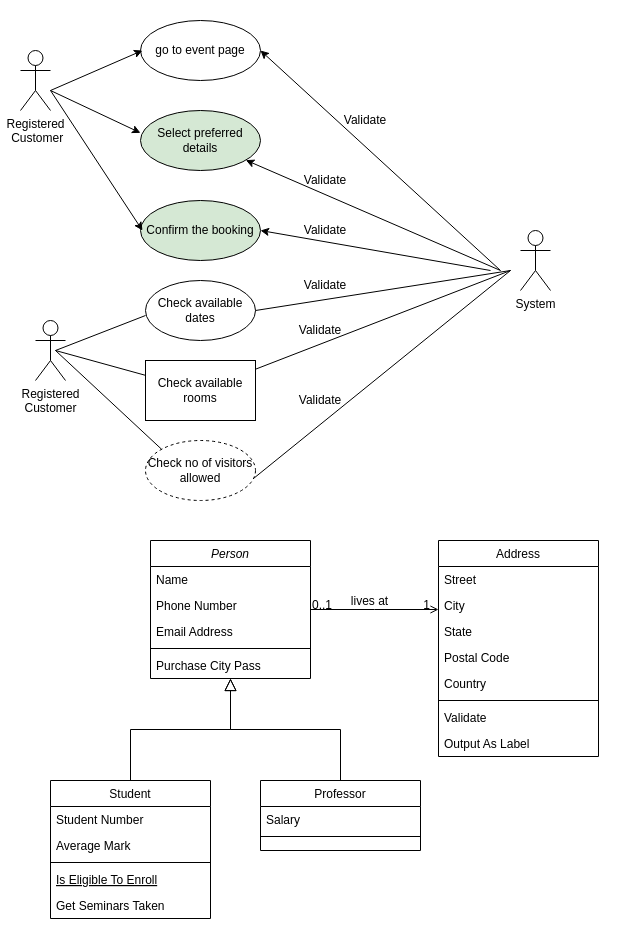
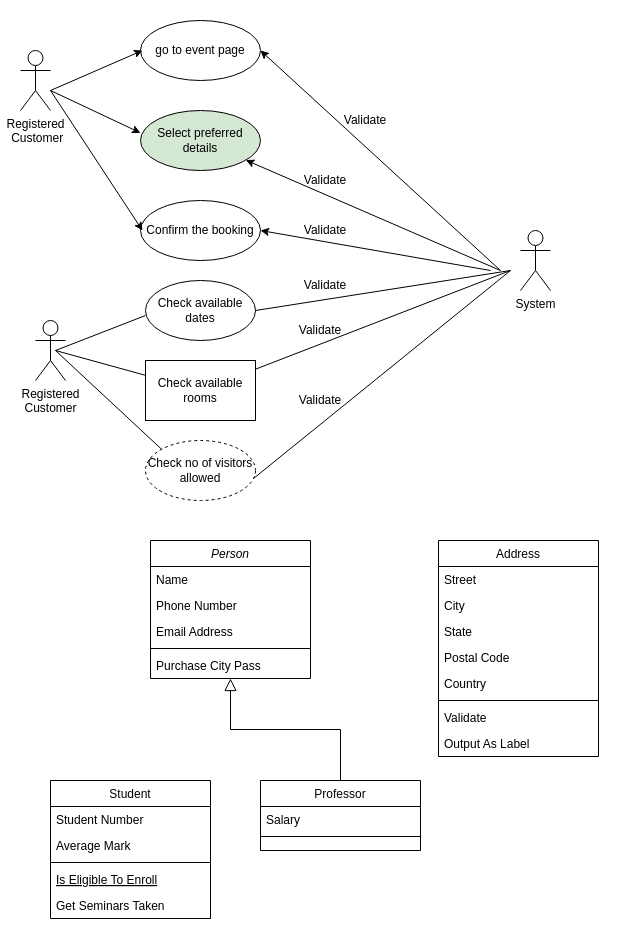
  <mxCell id="0" />
  <mxCell id="1" parent="0" />
  <mxCell id="2" value="Registered&lt;br&gt;&amp;nbsp;Customer&lt;br&gt;" style="shape=umlActor;verticalLabelPosition=bottom;verticalAlign=top;html=1;outlineConnect=0;" parent="1" vertex="1"><mxGeometry x="20" y="50" width="30" height="60" as="geometry" /></mxCell>
  <mxCell id="3" value="go to event page" style="ellipse;whiteSpace=wrap;html=1;" parent="1" vertex="1"><mxGeometry x="140" y="20" width="120" height="60" as="geometry" /></mxCell>
  <mxCell id="4" value="Select preferred details" style="ellipse;whiteSpace=wrap;html=1;fillColor=#d5e8d4;" parent="1" vertex="1"><mxGeometry x="140" y="110" width="120" height="60" as="geometry" /></mxCell>
- <mxCell id="5" value="Confirm the booking" style="ellipse;whiteSpace=wrap;html=1;fillColor=#d5e8d4;" parent="1" vertex="1"><mxGeometry x="140" y="200" width="120" height="60" as="geometry" /></mxCell>
+ <mxCell id="5" value="Confirm the booking" style="ellipse;whiteSpace=wrap;html=1;" parent="1" vertex="1"><mxGeometry x="140" y="200" width="120" height="60" as="geometry" /></mxCell>
  <mxCell id="6" value="System" style="shape=umlActor;verticalLabelPosition=bottom;verticalAlign=top;html=1;outlineConnect=0;" parent="1" vertex="1"><mxGeometry x="520" y="230" width="30" height="60" as="geometry" /></mxCell>
  <mxCell id="7" value="Validate" style="text;html=1;strokeColor=none;fillColor=none;align=center;verticalAlign=middle;whiteSpace=wrap;rounded=0;" parent="1" vertex="1"><mxGeometry x="345" y="110" width="40" height="20" as="geometry" /></mxCell>
  <mxCell id="8" value="Validate" style="text;html=1;strokeColor=none;fillColor=none;align=center;verticalAlign=middle;whiteSpace=wrap;rounded=0;" parent="1" vertex="1"><mxGeometry x="305" y="170" width="40" height="20" as="geometry" /></mxCell>
  <mxCell id="9" value="Validate" style="text;html=1;strokeColor=none;fillColor=none;align=center;verticalAlign=middle;whiteSpace=wrap;rounded=0;" parent="1" vertex="1"><mxGeometry x="305" y="220" width="40" height="20" as="geometry" /></mxCell>
  <mxCell id="10" value="" style="endArrow=classic;html=1;entryX=1;entryY=0.5;entryDx=0;entryDy=0;" parent="1" target="3" edge="1"><mxGeometry width="50" height="50" relative="1" as="geometry"><mxPoint x="500" y="270" as="sourcePoint" /><mxPoint x="260" y="230" as="targetPoint" /></mxGeometry></mxCell>
  <mxCell id="11" value="" style="endArrow=classic;html=1;entryX=1;entryY=0.5;entryDx=0;entryDy=0;" parent="1" target="5" edge="1"><mxGeometry width="50" height="50" relative="1" as="geometry"><mxPoint x="490" y="270" as="sourcePoint" /><mxPoint x="270" y="240" as="targetPoint" /></mxGeometry></mxCell>
  <mxCell id="12" value="" style="endArrow=classic;html=1;" parent="1" target="4" edge="1"><mxGeometry width="50" height="50" relative="1" as="geometry"><mxPoint x="500" y="270" as="sourcePoint" /><mxPoint x="280" y="250" as="targetPoint" /></mxGeometry></mxCell>
  <mxCell id="13" value="" style="endArrow=classic;html=1;entryX=1;entryY=0.5;entryDx=0;entryDy=0;" parent="1" edge="1"><mxGeometry width="50" height="50" relative="1" as="geometry"><mxPoint x="50" y="90" as="sourcePoint" /><mxPoint x="141.98" y="230" as="targetPoint" /></mxGeometry></mxCell>
  <mxCell id="14" value="" style="endArrow=classic;html=1;" parent="1" edge="1"><mxGeometry width="50" height="50" relative="1" as="geometry"><mxPoint x="50" y="90" as="sourcePoint" /><mxPoint x="140.004" y="132.365" as="targetPoint" /></mxGeometry></mxCell>
  <mxCell id="15" value="" style="endArrow=classic;html=1;entryX=1;entryY=0.5;entryDx=0;entryDy=0;" parent="1" edge="1"><mxGeometry width="50" height="50" relative="1" as="geometry"><mxPoint x="50" y="90" as="sourcePoint" /><mxPoint x="141.98" y="50" as="targetPoint" /></mxGeometry></mxCell>
  <mxCell id="16" value="Registered&lt;br&gt;Customer" style="shape=umlActor;verticalLabelPosition=bottom;verticalAlign=top;html=1;outlineConnect=0;" parent="1" vertex="1"><mxGeometry x="35" y="320" width="30" height="60" as="geometry" /></mxCell>
  <mxCell id="17" value="Check available dates" style="ellipse;whiteSpace=wrap;html=1;" parent="1" vertex="1"><mxGeometry x="145" y="280" width="110" height="60" as="geometry" /></mxCell>
  <mxCell id="18" value="Check available rooms" style="whiteSpace=wrap;html=1;rounded=0;" parent="1" vertex="1"><mxGeometry x="145" y="360" width="110" height="60" as="geometry" /></mxCell>
  <mxCell id="19" value="Check no of visitors allowed" style="ellipse;whiteSpace=wrap;html=1;dashed=1;" parent="1" vertex="1"><mxGeometry x="145" y="440" width="110" height="60" as="geometry" /></mxCell>
  <mxCell id="20" value="" style="endArrow=none;html=1;entryX=0;entryY=0.5;entryDx=0;entryDy=0;" parent="1" edge="1"><mxGeometry width="50" height="50" relative="1" as="geometry"><mxPoint x="55" y="350" as="sourcePoint" /><mxPoint x="145" y="315" as="targetPoint" /></mxGeometry></mxCell>
  <mxCell id="21" value="" style="endArrow=none;html=1;" parent="1" target="18" edge="1"><mxGeometry width="50" height="50" relative="1" as="geometry"><mxPoint x="55" y="350" as="sourcePoint" /><mxPoint x="145" y="315" as="targetPoint" /></mxGeometry></mxCell>
  <mxCell id="22" value="" style="endArrow=none;html=1;entryX=0;entryY=0;entryDx=0;entryDy=0;" parent="1" target="19" edge="1"><mxGeometry width="50" height="50" relative="1" as="geometry"><mxPoint x="55" y="350" as="sourcePoint" /><mxPoint x="165" y="330" as="targetPoint" /></mxGeometry></mxCell>
  <mxCell id="23" value="" style="endArrow=none;html=1;entryX=1;entryY=0.5;entryDx=0;entryDy=0;" parent="1" target="17" edge="1"><mxGeometry width="50" height="50" relative="1" as="geometry"><mxPoint x="510" y="270" as="sourcePoint" /><mxPoint x="382" y="320" as="targetPoint" /></mxGeometry></mxCell>
  <mxCell id="24" value="" style="endArrow=none;html=1;" parent="1" target="18" edge="1"><mxGeometry width="50" height="50" relative="1" as="geometry"><mxPoint x="510" y="270" as="sourcePoint" /><mxPoint x="387.92" y="381.461" as="targetPoint" /></mxGeometry></mxCell>
  <mxCell id="25" value="" style="endArrow=none;html=1;entryX=0.982;entryY=0.633;entryDx=0;entryDy=0;entryPerimeter=0;" parent="1" target="19" edge="1"><mxGeometry width="50" height="50" relative="1" as="geometry"><mxPoint x="510" y="270" as="sourcePoint" /><mxPoint x="398.109" y="453.787" as="targetPoint" /></mxGeometry></mxCell>
  <mxCell id="26" value="Validate" style="text;html=1;strokeColor=none;fillColor=none;align=center;verticalAlign=middle;whiteSpace=wrap;rounded=0;" parent="1" vertex="1"><mxGeometry x="300" y="390" width="40" height="20" as="geometry" /></mxCell>
  <mxCell id="27" value="Validate" style="text;html=1;strokeColor=none;fillColor=none;align=center;verticalAlign=middle;whiteSpace=wrap;rounded=0;" parent="1" vertex="1"><mxGeometry x="305" y="275" width="40" height="20" as="geometry" /></mxCell>
  <mxCell id="28" value="Validate" style="text;html=1;strokeColor=none;fillColor=none;align=center;verticalAlign=middle;whiteSpace=wrap;rounded=0;" parent="1" vertex="1"><mxGeometry x="300" y="320" width="40" height="20" as="geometry" /></mxCell>
  <mxCell id="29" value="Person" style="swimlane;fontStyle=2;align=center;verticalAlign=top;childLayout=stackLayout;horizontal=1;startSize=26;horizontalStack=0;resizeParent=1;resizeLast=0;collapsible=1;marginBottom=0;rounded=0;shadow=0;strokeWidth=1;" vertex="1" parent="1"><mxGeometry x="150" y="540" width="160" height="138" as="geometry"><mxRectangle x="230" y="140" width="160" height="26" as="alternateBounds" /></mxGeometry></mxCell>
  <mxCell id="30" value="Name" style="text;align=left;verticalAlign=top;spacingLeft=4;spacingRight=4;overflow=hidden;rotatable=0;points=[[0,0.5],[1,0.5]];portConstraint=eastwest;" vertex="1" parent="29"><mxGeometry y="26" width="160" height="26" as="geometry" /></mxCell>
  <mxCell id="31" value="Phone Number" style="text;align=left;verticalAlign=top;spacingLeft=4;spacingRight=4;overflow=hidden;rotatable=0;points=[[0,0.5],[1,0.5]];portConstraint=eastwest;rounded=0;shadow=0;html=0;" vertex="1" parent="29"><mxGeometry y="52" width="160" height="26" as="geometry" /></mxCell>
  <mxCell id="32" value="Email Address" style="text;align=left;verticalAlign=top;spacingLeft=4;spacingRight=4;overflow=hidden;rotatable=0;points=[[0,0.5],[1,0.5]];portConstraint=eastwest;rounded=0;shadow=0;html=0;" vertex="1" parent="29"><mxGeometry y="78" width="160" height="26" as="geometry" /></mxCell>
  <mxCell id="33" value="" style="line;html=1;strokeWidth=1;align=left;verticalAlign=middle;spacingTop=-1;spacingLeft=3;spacingRight=3;rotatable=0;labelPosition=right;points=[];portConstraint=eastwest;" vertex="1" parent="29"><mxGeometry y="104" width="160" height="8" as="geometry" /></mxCell>
  <mxCell id="34" value="Purchase City Pass" style="text;align=left;verticalAlign=top;spacingLeft=4;spacingRight=4;overflow=hidden;rotatable=0;points=[[0,0.5],[1,0.5]];portConstraint=eastwest;" vertex="1" parent="29"><mxGeometry y="112" width="160" height="26" as="geometry" /></mxCell>
  <mxCell id="35" value="Student" style="swimlane;fontStyle=0;align=center;verticalAlign=top;childLayout=stackLayout;horizontal=1;startSize=26;horizontalStack=0;resizeParent=1;resizeLast=0;collapsible=1;marginBottom=0;rounded=0;shadow=0;strokeWidth=1;" vertex="1" parent="1"><mxGeometry x="50" y="780" width="160" height="138" as="geometry"><mxRectangle x="130" y="380" width="160" height="26" as="alternateBounds" /></mxGeometry></mxCell>
  <mxCell id="36" value="Student Number" style="text;align=left;verticalAlign=top;spacingLeft=4;spacingRight=4;overflow=hidden;rotatable=0;points=[[0,0.5],[1,0.5]];portConstraint=eastwest;" vertex="1" parent="35"><mxGeometry y="26" width="160" height="26" as="geometry" /></mxCell>
  <mxCell id="37" value="Average Mark" style="text;align=left;verticalAlign=top;spacingLeft=4;spacingRight=4;overflow=hidden;rotatable=0;points=[[0,0.5],[1,0.5]];portConstraint=eastwest;rounded=0;shadow=0;html=0;" vertex="1" parent="35"><mxGeometry y="52" width="160" height="26" as="geometry" /></mxCell>
  <mxCell id="38" value="" style="line;html=1;strokeWidth=1;align=left;verticalAlign=middle;spacingTop=-1;spacingLeft=3;spacingRight=3;rotatable=0;labelPosition=right;points=[];portConstraint=eastwest;" vertex="1" parent="35"><mxGeometry y="78" width="160" height="8" as="geometry" /></mxCell>
  <mxCell id="39" value="Is Eligible To Enroll" style="text;align=left;verticalAlign=top;spacingLeft=4;spacingRight=4;overflow=hidden;rotatable=0;points=[[0,0.5],[1,0.5]];portConstraint=eastwest;fontStyle=4" vertex="1" parent="35"><mxGeometry y="86" width="160" height="26" as="geometry" /></mxCell>
  <mxCell id="40" value="Get Seminars Taken" style="text;align=left;verticalAlign=top;spacingLeft=4;spacingRight=4;overflow=hidden;rotatable=0;points=[[0,0.5],[1,0.5]];portConstraint=eastwest;" vertex="1" parent="35"><mxGeometry y="112" width="160" height="26" as="geometry" /></mxCell>
- <mxCell id="41" value="" style="endArrow=block;endSize=10;endFill=0;shadow=0;strokeWidth=1;rounded=0;edgeStyle=elbowEdgeStyle;elbow=vertical;" edge="1" parent="1" source="35" target="29"><mxGeometry width="160" relative="1" as="geometry"><mxPoint x="130" y="623" as="sourcePoint" /><mxPoint x="130" y="623" as="targetPoint" /></mxGeometry></mxCell>
  <mxCell id="42" value="Professor" style="swimlane;fontStyle=0;align=center;verticalAlign=top;childLayout=stackLayout;horizontal=1;startSize=26;horizontalStack=0;resizeParent=1;resizeLast=0;collapsible=1;marginBottom=0;rounded=0;shadow=0;strokeWidth=1;" vertex="1" parent="1"><mxGeometry x="260" y="780" width="160" height="70" as="geometry"><mxRectangle x="340" y="380" width="170" height="26" as="alternateBounds" /></mxGeometry></mxCell>
  <mxCell id="43" value="Salary" style="text;align=left;verticalAlign=top;spacingLeft=4;spacingRight=4;overflow=hidden;rotatable=0;points=[[0,0.5],[1,0.5]];portConstraint=eastwest;" vertex="1" parent="42"><mxGeometry y="26" width="160" height="26" as="geometry" /></mxCell>
  <mxCell id="44" value="" style="line;html=1;strokeWidth=1;align=left;verticalAlign=middle;spacingTop=-1;spacingLeft=3;spacingRight=3;rotatable=0;labelPosition=right;points=[];portConstraint=eastwest;" vertex="1" parent="42"><mxGeometry y="52" width="160" height="8" as="geometry" /></mxCell>
  <mxCell id="45" value="" style="endArrow=block;endSize=10;endFill=0;shadow=0;strokeWidth=1;rounded=0;edgeStyle=elbowEdgeStyle;elbow=vertical;" edge="1" parent="1" source="42" target="29"><mxGeometry width="160" relative="1" as="geometry"><mxPoint x="140" y="793" as="sourcePoint" /><mxPoint x="240" y="691" as="targetPoint" /></mxGeometry></mxCell>
  <mxCell id="46" value="Address" style="swimlane;fontStyle=0;align=center;verticalAlign=top;childLayout=stackLayout;horizontal=1;startSize=26;horizontalStack=0;resizeParent=1;resizeLast=0;collapsible=1;marginBottom=0;rounded=0;shadow=0;strokeWidth=1;" vertex="1" parent="1"><mxGeometry x="438" y="540" width="160" height="216" as="geometry"><mxRectangle x="550" y="140" width="160" height="26" as="alternateBounds" /></mxGeometry></mxCell>
  <mxCell id="47" value="Street" style="text;align=left;verticalAlign=top;spacingLeft=4;spacingRight=4;overflow=hidden;rotatable=0;points=[[0,0.5],[1,0.5]];portConstraint=eastwest;" vertex="1" parent="46"><mxGeometry y="26" width="160" height="26" as="geometry" /></mxCell>
  <mxCell id="48" value="City" style="text;align=left;verticalAlign=top;spacingLeft=4;spacingRight=4;overflow=hidden;rotatable=0;points=[[0,0.5],[1,0.5]];portConstraint=eastwest;rounded=0;shadow=0;html=0;" vertex="1" parent="46"><mxGeometry y="52" width="160" height="26" as="geometry" /></mxCell>
  <mxCell id="49" value="State" style="text;align=left;verticalAlign=top;spacingLeft=4;spacingRight=4;overflow=hidden;rotatable=0;points=[[0,0.5],[1,0.5]];portConstraint=eastwest;rounded=0;shadow=0;html=0;" vertex="1" parent="46"><mxGeometry y="78" width="160" height="26" as="geometry" /></mxCell>
  <mxCell id="50" value="Postal Code" style="text;align=left;verticalAlign=top;spacingLeft=4;spacingRight=4;overflow=hidden;rotatable=0;points=[[0,0.5],[1,0.5]];portConstraint=eastwest;rounded=0;shadow=0;html=0;" vertex="1" parent="46"><mxGeometry y="104" width="160" height="26" as="geometry" /></mxCell>
  <mxCell id="51" value="Country" style="text;align=left;verticalAlign=top;spacingLeft=4;spacingRight=4;overflow=hidden;rotatable=0;points=[[0,0.5],[1,0.5]];portConstraint=eastwest;rounded=0;shadow=0;html=0;" vertex="1" parent="46"><mxGeometry y="130" width="160" height="26" as="geometry" /></mxCell>
  <mxCell id="52" value="" style="line;html=1;strokeWidth=1;align=left;verticalAlign=middle;spacingTop=-1;spacingLeft=3;spacingRight=3;rotatable=0;labelPosition=right;points=[];portConstraint=eastwest;" vertex="1" parent="46"><mxGeometry y="156" width="160" height="8" as="geometry" /></mxCell>
  <mxCell id="53" value="Validate" style="text;align=left;verticalAlign=top;spacingLeft=4;spacingRight=4;overflow=hidden;rotatable=0;points=[[0,0.5],[1,0.5]];portConstraint=eastwest;" vertex="1" parent="46"><mxGeometry y="164" width="160" height="26" as="geometry" /></mxCell>
  <mxCell id="54" value="Output As Label" style="text;align=left;verticalAlign=top;spacingLeft=4;spacingRight=4;overflow=hidden;rotatable=0;points=[[0,0.5],[1,0.5]];portConstraint=eastwest;" vertex="1" parent="46"><mxGeometry y="190" width="160" height="26" as="geometry" /></mxCell>
- <mxCell id="55" value="" style="endArrow=open;shadow=0;strokeWidth=1;rounded=0;endFill=1;edgeStyle=elbowEdgeStyle;elbow=vertical;" edge="1" parent="1" source="29" target="46"><mxGeometry x="0.5" y="41" relative="1" as="geometry"><mxPoint x="310" y="612" as="sourcePoint" /><mxPoint x="470" y="612" as="targetPoint" /><mxPoint x="-40" y="32" as="offset" /></mxGeometry></mxCell>
- <mxCell id="56" value="0..1" style="resizable=0;align=left;verticalAlign=bottom;labelBackgroundColor=none;fontSize=12;" connectable="0" vertex="1" parent="55"><mxGeometry x="-1" relative="1" as="geometry"><mxPoint y="4" as="offset" /></mxGeometry></mxCell>
- <mxCell id="57" value="1" style="resizable=0;align=right;verticalAlign=bottom;labelBackgroundColor=none;fontSize=12;" connectable="0" vertex="1" parent="55"><mxGeometry x="1" relative="1" as="geometry"><mxPoint x="-7" y="4" as="offset" /></mxGeometry></mxCell>
- <mxCell id="58" value="lives at" style="text;html=1;resizable=0;points=[];;align=center;verticalAlign=middle;labelBackgroundColor=none;rounded=0;shadow=0;strokeWidth=1;fontSize=12;" vertex="1" connectable="0" parent="55"><mxGeometry x="0.5" y="49" relative="1" as="geometry"><mxPoint x="-38" y="40" as="offset" /></mxGeometry></mxCell>
